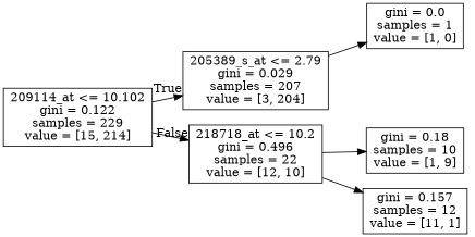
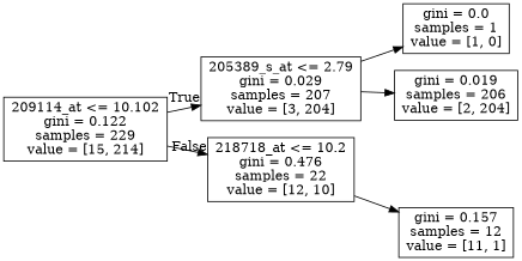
  digraph {
    rankdir=LR
    node [shape=box]
    n1 [label="209114_at <= 10.102\ngini = 0.122\nsamples = 229\nvalue = [15, 214]"]
    n2 [label="205389_s_at <= 2.79\ngini = 0.029\nsamples = 207\nvalue = [3, 204]"]
-   n3 [label="218718_at <= 10.2\ngini = 0.496\nsamples = 22\nvalue = [12, 10]"]
+   n3 [label="218718_at <= 10.2\ngini = 0.476\nsamples = 22\nvalue = [12, 10]"]
    n4 [label="gini = 0.0\nsamples = 1\nvalue = [1, 0]"]
-   n6 [label="gini = 0.18\nsamples = 10\nvalue = [1, 9]"]
+   n5 [label="gini = 0.019\nsamples = 206\nvalue = [2, 204]"]
    n7 [label="gini = 0.157\nsamples = 12\nvalue = [11, 1]"]
    n1 -> n2 [headlabel=True labelangle=45 labeldistance=2.5]
    n1 -> n3 [headlabel=False labelangle=-45 labeldistance=2.5]
    n2 -> n4
-   n3 -> n6
+   n2 -> n5
    n3 -> n7
  }
